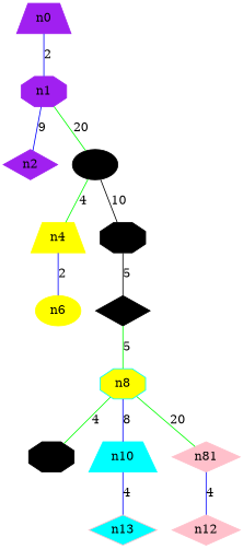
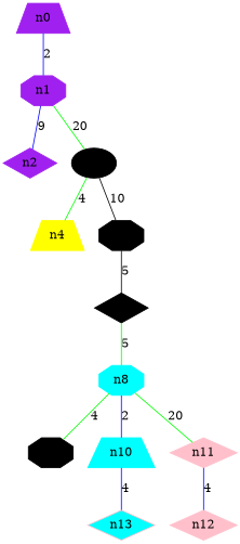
  digraph {
    compound=true
    node [color=black shape=diamond style=filled]
    edge [arrowhead=none arrowtail=none color=blue dir=both]
    n0 [color=purple shape=trapezium]
    n1 [color=purple shape=octagon]
    n2 [color=purple]
    n3 [shape=ellipse]
    n4 [color=yellow shape=trapezium]
    n5 [shape=octagon]
-   n6 [color=yellow shape=ellipse]
    n7
-   n8 [color=cyan shape=octagon fillcolor=yellow]
+   n8 [color=cyan shape=octagon]
    n9 [shape=octagon]
    n10 [color=cyan shape=trapezium]
-   n11 [color=pink label=n81]
+   n11 [color=pink]
    n13 [color=pink fillcolor=cyan]
    n12 [color=pink]
    n0 -> n1 [label=2]
    n1 -> n2 [label=9]
    n1 -> n3 [color=green label=20]
    n3 -> n4 [color=green label=4]
    n3 -> n5 [label=10 color=""]
-   n4 -> n6 [label=2]
    n5 -> n7 [label=5 color=""]
    n7 -> n8 [color=green label=5]
    n8 -> n9 [color=green label=4]
-   n8 -> n10 [label=8]
+   n8 -> n10 [label=2]
    n8 -> n11 [color=green label=20]
    n10 -> n13 [label=4]
    n11 -> n12 [label=4]
  }
